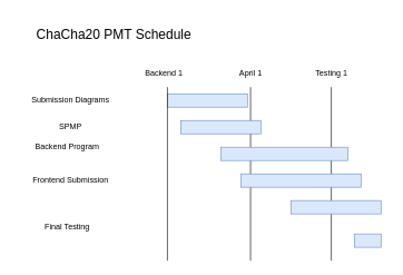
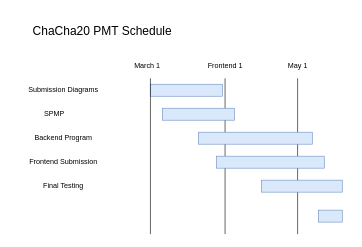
  <mxCell id="0" />
  <mxCell id="1" parent="0" />
  <mxCell id="2" value="" style="rounded=0;whiteSpace=wrap;html=1;fillColor=#dae8fc;strokeColor=#6c8ebf;" vertex="1" parent="1"><mxGeometry x="250" y="140" width="120" height="20" as="geometry" /></mxCell>
  <mxCell id="3" value="&lt;font style=&quot;font-size: 20px&quot;&gt;ChaCha20 PMT Schedule&lt;/font&gt;" style="text;html=1;strokeColor=none;fillColor=none;align=center;verticalAlign=middle;whiteSpace=wrap;rounded=0;" vertex="1" parent="1"><mxGeometry x="30" y="20" width="280" height="60" as="geometry" /></mxCell>
  <mxCell id="4" value="Submission Diagrams" style="text;html=1;strokeColor=none;fillColor=none;align=center;verticalAlign=middle;whiteSpace=wrap;rounded=0;" vertex="1" parent="1"><mxGeometry x="20" y="140" width="170" height="20" as="geometry" /></mxCell>
- <mxCell id="5" value="SPMP" style="text;html=1;strokeColor=none;fillColor=none;align=center;verticalAlign=middle;whiteSpace=wrap;rounded=0;" vertex="1" parent="1"><mxGeometry x="20" y="180" width="170" height="20" as="geometry" /></mxCell>
- <mxCell id="6" value="Backend Program" style="text;html=1;strokeColor=none;fillColor=none;align=center;verticalAlign=middle;whiteSpace=wrap;rounded=0;" vertex="1" parent="1"><mxGeometry x="15" y="210" width="170" height="20" as="geometry" /></mxCell>
+ <mxCell id="5" value="SPMP" style="text;html=1;strokeColor=none;fillColor=none;align=center;verticalAlign=middle;whiteSpace=wrap;rounded=0;" vertex="1" parent="1"><mxGeometry x="5" y="180" width="170" height="20" as="geometry" /></mxCell>
+ <mxCell id="6" value="Backend Program" style="text;html=1;strokeColor=none;fillColor=none;align=center;verticalAlign=middle;whiteSpace=wrap;rounded=0;" vertex="1" parent="1"><mxGeometry x="20" y="220" width="170" height="20" as="geometry" /></mxCell>
  <mxCell id="7" value="Frontend Submission" style="text;html=1;strokeColor=none;fillColor=none;align=center;verticalAlign=middle;whiteSpace=wrap;rounded=0;" vertex="1" parent="1"><mxGeometry x="20" y="260" width="170" height="20" as="geometry" /></mxCell>
- <mxCell id="8" value="Final Testing" style="text;html=1;strokeColor=none;fillColor=none;align=center;verticalAlign=middle;whiteSpace=wrap;rounded=0;" vertex="1" parent="1"><mxGeometry x="15" y="330" width="170" height="20" as="geometry" /></mxCell>
+ <mxCell id="8" value="Final Testing" style="text;html=1;strokeColor=none;fillColor=none;align=center;verticalAlign=middle;whiteSpace=wrap;rounded=0;" vertex="1" parent="1"><mxGeometry x="20" y="300" width="170" height="20" as="geometry" /></mxCell>
  <mxCell id="9" value="" style="endArrow=none;html=1;" edge="1" parent="1"><mxGeometry width="50" height="50" relative="1" as="geometry"><mxPoint x="250" y="390" as="sourcePoint" /><mxPoint x="250" y="130" as="targetPoint" /></mxGeometry></mxCell>
- <mxCell id="10" value="April 1" style="text;html=1;strokeColor=none;fillColor=none;align=center;verticalAlign=middle;whiteSpace=wrap;rounded=0;" vertex="1" parent="1"><mxGeometry x="290" y="100" width="170" height="20" as="geometry" /></mxCell>
- <mxCell id="11" value="Testing 1" style="text;html=1;strokeColor=none;fillColor=none;align=center;verticalAlign=middle;whiteSpace=wrap;rounded=0;" vertex="1" parent="1"><mxGeometry x="411" y="100" width="170" height="20" as="geometry" /></mxCell>
- <mxCell id="12" value="Backend 1" style="text;html=1;strokeColor=none;fillColor=none;align=center;verticalAlign=middle;whiteSpace=wrap;rounded=0;" vertex="1" parent="1"><mxGeometry x="160" y="100" width="170" height="20" as="geometry" /></mxCell>
+ <mxCell id="10" value="Frontend 1" style="text;html=1;strokeColor=none;fillColor=none;align=center;verticalAlign=middle;whiteSpace=wrap;rounded=0;" vertex="1" parent="1"><mxGeometry x="290" y="100" width="170" height="20" as="geometry" /></mxCell>
+ <mxCell id="11" value="May 1" style="text;html=1;strokeColor=none;fillColor=none;align=center;verticalAlign=middle;whiteSpace=wrap;rounded=0;" vertex="1" parent="1"><mxGeometry x="411" y="100" width="170" height="20" as="geometry" /></mxCell>
+ <mxCell id="12" value="March 1" style="text;html=1;strokeColor=none;fillColor=none;align=center;verticalAlign=middle;whiteSpace=wrap;rounded=0;" vertex="1" parent="1"><mxGeometry x="160" y="100" width="170" height="20" as="geometry" /></mxCell>
  <mxCell id="13" value="" style="endArrow=none;html=1;" edge="1" parent="1"><mxGeometry width="50" height="50" relative="1" as="geometry"><mxPoint x="374.5" y="390" as="sourcePoint" /><mxPoint x="374.5" y="130" as="targetPoint" /></mxGeometry></mxCell>
  <mxCell id="14" value="" style="endArrow=none;html=1;" edge="1" parent="1"><mxGeometry width="50" height="50" relative="1" as="geometry"><mxPoint x="495.5" y="390" as="sourcePoint" /><mxPoint x="495.5" y="130" as="targetPoint" /></mxGeometry></mxCell>
  <mxCell id="15" value="" style="rounded=0;whiteSpace=wrap;html=1;fillColor=#dae8fc;strokeColor=#6c8ebf;" vertex="1" parent="1"><mxGeometry x="270" y="180" width="120" height="20" as="geometry" /></mxCell>
  <mxCell id="16" value="" style="rounded=0;whiteSpace=wrap;html=1;fillColor=#dae8fc;strokeColor=#6c8ebf;" vertex="1" parent="1"><mxGeometry x="330" y="220" width="190" height="20" as="geometry" /></mxCell>
  <mxCell id="17" value="" style="rounded=0;whiteSpace=wrap;html=1;fillColor=#dae8fc;strokeColor=#6c8ebf;" vertex="1" parent="1"><mxGeometry x="360" y="260" width="180" height="20" as="geometry" /></mxCell>
  <mxCell id="18" value="" style="rounded=0;whiteSpace=wrap;html=1;fillColor=#dae8fc;strokeColor=#6c8ebf;" vertex="1" parent="1"><mxGeometry x="435" y="300" width="135" height="20" as="geometry" /></mxCell>
  <mxCell id="19" value="" style="rounded=0;whiteSpace=wrap;html=1;fillColor=#dae8fc;strokeColor=#6c8ebf;" vertex="1" parent="1"><mxGeometry x="530" y="350" width="40" height="20" as="geometry" /></mxCell>
